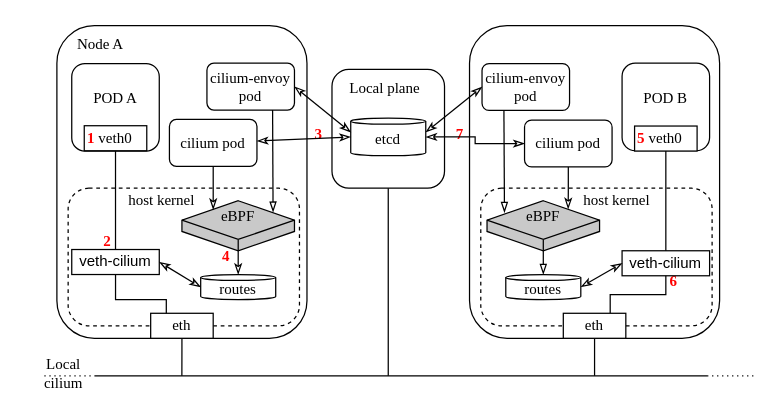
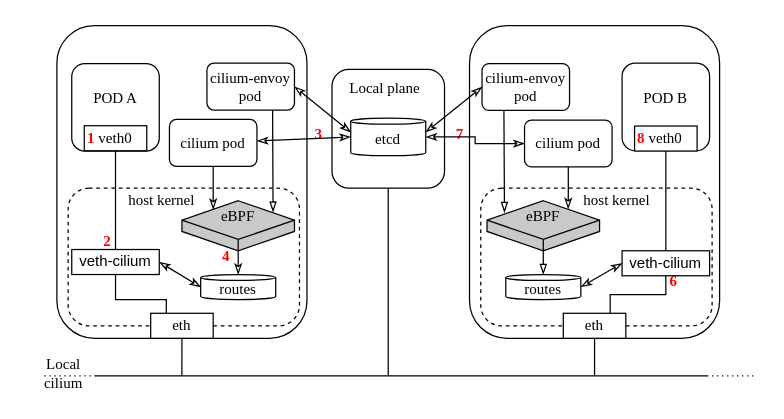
  <mxCell id="0" />
  <mxCell id="1" parent="0" />
  <mxCell id="2" value="" style="rounded=1;whiteSpace=wrap;html=1;fillColor=none;" parent="1" vertex="1"><mxGeometry x="45" y="20" width="200" height="250" as="geometry" /></mxCell>
  <mxCell id="3" value="" style="rounded=1;whiteSpace=wrap;html=1;fillColor=none;dashed=1;" vertex="1" parent="1"><mxGeometry x="54" y="150" width="185" height="110" as="geometry" /></mxCell>
  <mxCell id="4" style="edgeStyle=orthogonalEdgeStyle;rounded=0;orthogonalLoop=1;jettySize=auto;html=1;exitX=0.5;exitY=1;exitDx=0;exitDy=0;entryX=0.5;entryY=0;entryDx=0;entryDy=0;endArrow=none;endFill=0;" edge="1" parent="1" source="5" target="27"><mxGeometry relative="1" as="geometry" /></mxCell>
  <mxCell id="5" value="&lt;font face=&quot;newcomputermodern&quot;&gt;POD A&lt;br&gt;&lt;br&gt;&lt;/font&gt;" style="rounded=1;whiteSpace=wrap;html=1;fillColor=none;" parent="1" vertex="1"><mxGeometry x="56.88" y="50.25" width="70" height="70" as="geometry" /></mxCell>
  <mxCell id="6" style="edgeStyle=orthogonalEdgeStyle;rounded=0;orthogonalLoop=1;jettySize=auto;html=1;exitX=0.5;exitY=1;exitDx=0;exitDy=0;endArrow=none;endFill=0;strokeColor=#000000;strokeWidth=1;" parent="1" source="2" edge="1"><mxGeometry relative="1" as="geometry"><mxPoint x="144.952" y="300" as="targetPoint" /><Array as="points"><mxPoint x="145" y="280" /><mxPoint x="145" y="280" /></Array></mxGeometry></mxCell>
- <mxCell id="7" value="&lt;font face=&quot;newcomputermodern&quot;&gt;Node A&lt;/font&gt;" style="text;html=1;align=center;verticalAlign=middle;whiteSpace=wrap;rounded=0;" parent="1" vertex="1"><mxGeometry x="50" y="20" width="60" height="30" as="geometry" /></mxCell>
  <mxCell id="8" value="&lt;div&gt;veth0&lt;/div&gt;" style="rounded=0;whiteSpace=wrap;html=1;fontFamily=newcomputermodern;" parent="1" vertex="1"><mxGeometry x="66.88" y="100" width="50" height="20" as="geometry" /></mxCell>
  <mxCell id="9" value="eth" style="rounded=0;whiteSpace=wrap;html=1;fontFamily=newcomputermodern;" parent="1" vertex="1"><mxGeometry x="120" y="250" width="50" height="20" as="geometry" /></mxCell>
  <mxCell id="10" value="" style="endArrow=none;html=1;rounded=0;" parent="1" edge="1"><mxGeometry width="50" height="50" relative="1" as="geometry"><mxPoint x="75" y="300" as="sourcePoint" /><mxPoint x="565" y="300" as="targetPoint" /></mxGeometry></mxCell>
  <mxCell id="11" value="&lt;font face=&quot;newcomputermodern&quot;&gt;Local cilium&lt;/font&gt;" style="text;html=1;align=center;verticalAlign=middle;whiteSpace=wrap;rounded=0;" parent="1" vertex="1"><mxGeometry x="20" y="283" width="61" height="30" as="geometry" /></mxCell>
  <mxCell id="12" value="" style="endArrow=none;dashed=1;html=1;dashPattern=1 3;strokeWidth=1;rounded=0;" parent="1" edge="1"><mxGeometry width="50" height="50" relative="1" as="geometry"><mxPoint x="35" y="300" as="sourcePoint" /><mxPoint x="75" y="300" as="targetPoint" /></mxGeometry></mxCell>
  <mxCell id="13" style="rounded=0;orthogonalLoop=1;jettySize=auto;html=1;endArrow=none;endFill=0;" edge="1" parent="1" source="14"><mxGeometry relative="1" as="geometry"><mxPoint x="310" y="300" as="targetPoint" /></mxGeometry></mxCell>
  <mxCell id="14" value="" style="rounded=1;whiteSpace=wrap;html=1;fillColor=none;" parent="1" vertex="1"><mxGeometry x="265" y="55" width="90" height="95" as="geometry" /></mxCell>
  <mxCell id="15" value="&lt;font face=&quot;newcomputermodern&quot;&gt;Local plane&lt;/font&gt;" style="text;html=1;align=center;verticalAlign=middle;whiteSpace=wrap;rounded=0;" parent="1" vertex="1"><mxGeometry x="265" y="55" width="85" height="30" as="geometry" /></mxCell>
  <mxCell id="16" value="&lt;font face=&quot;newcomputermodern&quot;&gt;&lt;b&gt;1&lt;/b&gt;&lt;/font&gt;" style="text;html=1;align=center;verticalAlign=middle;resizable=0;points=[];autosize=1;strokeColor=none;fillColor=none;fontColor=#FF0000;" parent="1" vertex="1"><mxGeometry x="56.88" y="95" width="30" height="30" as="geometry" /></mxCell>
  <mxCell id="17" value="&lt;font face=&quot;newcomputermodern&quot;&gt;&lt;b&gt;3&lt;/b&gt;&lt;/font&gt;" style="text;html=1;align=center;verticalAlign=middle;resizable=0;points=[];autosize=1;strokeColor=none;fillColor=none;fontColor=#FF0000;" parent="1" vertex="1"><mxGeometry x="239" y="92" width="30" height="30" as="geometry" /></mxCell>
  <mxCell id="18" value="&lt;font face=&quot;newcomputermodern&quot;&gt;&lt;b&gt;4&lt;/b&gt;&lt;/font&gt;" style="text;html=1;align=center;verticalAlign=middle;resizable=0;points=[];autosize=1;strokeColor=none;fillColor=none;fontColor=#FF0000;" parent="1" vertex="1"><mxGeometry x="165" y="190" width="30" height="30" as="geometry" /></mxCell>
  <mxCell id="19" value="&lt;font face=&quot;newcomputermodern&quot;&gt;&lt;b&gt;2&lt;/b&gt;&lt;/font&gt;" style="text;html=1;align=center;verticalAlign=middle;resizable=0;points=[];autosize=1;strokeColor=none;fillColor=none;fontColor=#FF0000;" parent="1" vertex="1"><mxGeometry x="69.88" y="178" width="30" height="30" as="geometry" /></mxCell>
  <mxCell id="20" value="&lt;font face=&quot;newcomputermodern&quot;&gt;host&amp;nbsp;&lt;/font&gt;&lt;span style=&quot;font-family: In3PIRM6Ry9xPag5o0V2; background-color: initial;&quot;&gt;kernel&lt;/span&gt;" style="text;html=1;align=center;verticalAlign=middle;whiteSpace=wrap;rounded=0;" parent="1" vertex="1"><mxGeometry x="94.88" y="150" width="68.12" height="20" as="geometry" /></mxCell>
  <mxCell id="21" value="&lt;font face=&quot;newcomputermodern&quot;&gt;&lt;b&gt;6&lt;/b&gt;&lt;/font&gt;" style="text;html=1;align=center;verticalAlign=middle;resizable=0;points=[];autosize=1;strokeColor=none;fillColor=none;fontColor=#FF0000;" parent="1" vertex="1"><mxGeometry x="523.12" y="210" width="30" height="30" as="geometry" /></mxCell>
  <mxCell id="22" value="&lt;font face=&quot;newcomputermodern&quot;&gt;&lt;b&gt;7&lt;/b&gt;&lt;/font&gt;" style="text;html=1;align=center;verticalAlign=middle;resizable=0;points=[];autosize=1;strokeColor=none;fillColor=none;fontColor=#FF0000;" parent="1" vertex="1"><mxGeometry x="352" y="92.25" width="30" height="30" as="geometry" /></mxCell>
  <mxCell id="23" value="" style="endArrow=none;dashed=1;html=1;dashPattern=1 3;strokeWidth=1;rounded=0;" edge="1" parent="1"><mxGeometry width="50" height="50" relative="1" as="geometry"><mxPoint x="565" y="300" as="sourcePoint" /><mxPoint x="605" y="300" as="targetPoint" /></mxGeometry></mxCell>
  <mxCell id="24" value="&lt;font face=&quot;newcomputermodern&quot;&gt;cilium pod&lt;/font&gt;" style="rounded=1;whiteSpace=wrap;html=1;fillColor=none;" vertex="1" parent="1"><mxGeometry x="135" y="95" width="70" height="37.5" as="geometry" /></mxCell>
  <mxCell id="25" value="&lt;font face=&quot;newcomputermodern&quot;&gt;cilium-envoy pod&lt;/font&gt;" style="rounded=1;whiteSpace=wrap;html=1;fillColor=none;" vertex="1" parent="1"><mxGeometry x="165" y="50" width="70" height="37.5" as="geometry" /></mxCell>
  <mxCell id="26" style="edgeStyle=orthogonalEdgeStyle;rounded=0;orthogonalLoop=1;jettySize=auto;html=1;entryX=0.25;entryY=0;entryDx=0;entryDy=0;endArrow=none;endFill=0;" edge="1" parent="1" source="27" target="9"><mxGeometry relative="1" as="geometry" /></mxCell>
  <mxCell id="27" value="veth-cilium" style="rounded=0;whiteSpace=wrap;html=1;fillColor=none;" vertex="1" parent="1"><mxGeometry x="56.88" y="199" width="70" height="20" as="geometry" /></mxCell>
  <mxCell id="28" value="&lt;font face=&quot;newcomputermodern&quot;&gt;eBPF&lt;br&gt;&lt;br&gt;&lt;/font&gt;" style="html=1;whiteSpace=wrap;shape=isoCube2;backgroundOutline=1;isoAngle=10.833;fillColor=#C9C9C9;" vertex="1" parent="1"><mxGeometry x="145" y="160" width="90" height="40" as="geometry" /></mxCell>
  <mxCell id="29" style="rounded=0;orthogonalLoop=1;jettySize=auto;html=1;exitX=1;exitY=0;exitDx=0;exitDy=11.194;exitPerimeter=0;entryX=0;entryY=0.5;entryDx=0;entryDy=0;startArrow=classicThin;startFill=0;endArrow=classicThin;endFill=0;" edge="1" parent="1" source="30" target="48"><mxGeometry relative="1" as="geometry" /></mxCell>
  <mxCell id="30" value="&lt;font face=&quot;newcomputermodern&quot;&gt;etcd&lt;/font&gt;" style="shape=cylinder3;whiteSpace=wrap;html=1;boundedLbl=1;backgroundOutline=1;size=2.389;" vertex="1" parent="1"><mxGeometry x="280" y="94" width="60" height="30" as="geometry" /></mxCell>
  <mxCell id="31" style="rounded=0;orthogonalLoop=1;jettySize=auto;html=1;exitX=0;exitY=0.5;exitDx=0;exitDy=0;exitPerimeter=0;entryX=1;entryY=0.5;entryDx=0;entryDy=0;endArrow=classicThin;endFill=0;startArrow=classicThin;startFill=0;" edge="1" parent="1" source="32" target="27"><mxGeometry relative="1" as="geometry" /></mxCell>
  <mxCell id="32" value="&lt;font face=&quot;newcomputermodern&quot;&gt;routes&lt;/font&gt;" style="shape=cylinder3;whiteSpace=wrap;html=1;boundedLbl=1;backgroundOutline=1;size=2.389;" vertex="1" parent="1"><mxGeometry x="160" y="219" width="60" height="20" as="geometry" /></mxCell>
  <mxCell id="33" style="rounded=0;orthogonalLoop=1;jettySize=auto;html=1;entryX=0.5;entryY=0;entryDx=0;entryDy=0;entryPerimeter=0;endArrow=classicThin;endFill=0;" edge="1" parent="1" source="28" target="32"><mxGeometry relative="1" as="geometry" /></mxCell>
  <mxCell id="34" style="rounded=0;orthogonalLoop=1;jettySize=auto;html=1;entryX=0;entryY=0;entryDx=0;entryDy=11.194;entryPerimeter=0;exitX=1;exitY=0.5;exitDx=0;exitDy=0;endArrow=classicThin;endFill=0;startArrow=classicThin;startFill=0;" edge="1" parent="1" source="25" target="30"><mxGeometry relative="1" as="geometry" /></mxCell>
  <mxCell id="35" style="rounded=0;orthogonalLoop=1;jettySize=auto;html=1;entryX=0;entryY=0.5;entryDx=0;entryDy=0;entryPerimeter=0;endArrow=classicThin;endFill=0;startArrow=classicThin;startFill=0;" edge="1" parent="1" source="24" target="30"><mxGeometry relative="1" as="geometry" /></mxCell>
  <mxCell id="36" style="rounded=0;orthogonalLoop=1;jettySize=auto;html=1;entryX=0.278;entryY=0.178;entryDx=0;entryDy=0;entryPerimeter=0;endArrow=classicThin;endFill=0;" edge="1" parent="1" source="24" target="28"><mxGeometry relative="1" as="geometry" /></mxCell>
  <mxCell id="37" style="rounded=0;orthogonalLoop=1;jettySize=auto;html=1;exitX=0.75;exitY=1;exitDx=0;exitDy=0;entryX=0.81;entryY=0.228;entryDx=0;entryDy=0;entryPerimeter=0;endArrow=blockThin;endFill=0;" edge="1" parent="1" source="25" target="28"><mxGeometry relative="1" as="geometry" /></mxCell>
  <mxCell id="38" value="" style="rounded=1;whiteSpace=wrap;html=1;fillColor=none;" vertex="1" parent="1"><mxGeometry x="375" y="20" width="200" height="250" as="geometry" /></mxCell>
  <mxCell id="39" value="" style="rounded=1;whiteSpace=wrap;html=1;fillColor=none;dashed=1;" vertex="1" parent="1"><mxGeometry x="384" y="150" width="185" height="110" as="geometry" /></mxCell>
  <mxCell id="40" style="edgeStyle=orthogonalEdgeStyle;rounded=0;orthogonalLoop=1;jettySize=auto;html=1;exitX=0.5;exitY=1;exitDx=0;exitDy=0;entryX=0.5;entryY=0;entryDx=0;entryDy=0;endArrow=none;endFill=0;" edge="1" parent="1" source="41" target="49"><mxGeometry relative="1" as="geometry" /></mxCell>
  <mxCell id="41" value="&lt;font face=&quot;newcomputermodern&quot;&gt;POD B&lt;br&gt;&lt;br&gt;&lt;/font&gt;" style="rounded=1;whiteSpace=wrap;html=1;fillColor=none;" vertex="1" parent="1"><mxGeometry x="497" y="50" width="70" height="70" as="geometry" /></mxCell>
  <mxCell id="42" value="&lt;div&gt;veth0&lt;/div&gt;" style="rounded=0;whiteSpace=wrap;html=1;fontFamily=newcomputermodern;" vertex="1" parent="1"><mxGeometry x="507" y="100.25" width="50" height="20" as="geometry" /></mxCell>
  <mxCell id="43" style="edgeStyle=orthogonalEdgeStyle;rounded=0;orthogonalLoop=1;jettySize=auto;html=1;endArrow=none;endFill=0;" edge="1" parent="1" source="45"><mxGeometry relative="1" as="geometry"><mxPoint x="475" y="300" as="targetPoint" /></mxGeometry></mxCell>
  <mxCell id="44" style="edgeStyle=elbowEdgeStyle;rounded=0;orthogonalLoop=1;jettySize=auto;html=1;exitX=0.75;exitY=0;exitDx=0;exitDy=0;entryX=0.5;entryY=1;entryDx=0;entryDy=0;elbow=vertical;endArrow=none;endFill=0;" edge="1" parent="1" source="45" target="49"><mxGeometry relative="1" as="geometry" /></mxCell>
  <mxCell id="45" value="eth" style="rounded=0;whiteSpace=wrap;html=1;fontFamily=newcomputermodern;" vertex="1" parent="1"><mxGeometry x="450" y="250" width="50" height="20" as="geometry" /></mxCell>
  <mxCell id="46" value="&lt;font face=&quot;newcomputermodern&quot;&gt;host&amp;nbsp;&lt;/font&gt;&lt;span style=&quot;font-family: In3PIRM6Ry9xPag5o0V2; background-color: initial;&quot;&gt;kernel&lt;/span&gt;" style="text;html=1;align=center;verticalAlign=middle;whiteSpace=wrap;rounded=0;" vertex="1" parent="1"><mxGeometry x="459" y="150" width="68.12" height="20" as="geometry" /></mxCell>
  <mxCell id="47" value="&lt;font face=&quot;newcomputermodern&quot;&gt;cilium pod&lt;/font&gt;" style="rounded=1;whiteSpace=wrap;html=1;fillColor=none;" vertex="1" parent="1"><mxGeometry x="419" y="95.5" width="70" height="37.5" as="geometry" /></mxCell>
  <mxCell id="48" value="&lt;font face=&quot;newcomputermodern&quot;&gt;cilium-envoy pod&lt;/font&gt;" style="rounded=1;whiteSpace=wrap;html=1;fillColor=none;" vertex="1" parent="1"><mxGeometry x="385" y="50.25" width="70" height="37.5" as="geometry" /></mxCell>
  <mxCell id="49" value="veth-cilium" style="rounded=0;whiteSpace=wrap;html=1;fillColor=none;" vertex="1" parent="1"><mxGeometry x="497" y="200" width="70" height="20" as="geometry" /></mxCell>
  <mxCell id="50" value="&lt;font face=&quot;newcomputermodern&quot;&gt;eBPF&lt;br&gt;&lt;br&gt;&lt;/font&gt;" style="html=1;whiteSpace=wrap;shape=isoCube2;backgroundOutline=1;isoAngle=10.833;fillColor=#C9C9C9;" vertex="1" parent="1"><mxGeometry x="389" y="160" width="90" height="40" as="geometry" /></mxCell>
  <mxCell id="51" style="rounded=0;orthogonalLoop=1;jettySize=auto;html=1;exitX=0.25;exitY=1;exitDx=0;exitDy=0;entryX=0.155;entryY=0.237;entryDx=0;entryDy=0;entryPerimeter=0;endArrow=blockThin;endFill=0;" edge="1" parent="1" source="48" target="50"><mxGeometry relative="1" as="geometry" /></mxCell>
  <mxCell id="52" style="edgeStyle=orthogonalEdgeStyle;rounded=0;orthogonalLoop=1;jettySize=auto;html=1;entryX=0.721;entryY=0.165;entryDx=0;entryDy=0;entryPerimeter=0;endArrow=classicThin;endFill=0;" edge="1" parent="1" source="47" target="50"><mxGeometry relative="1" as="geometry" /></mxCell>
  <mxCell id="53" style="rounded=0;orthogonalLoop=1;jettySize=auto;html=1;entryX=0;entryY=0.5;entryDx=0;entryDy=0;exitX=1;exitY=0.5;exitDx=0;exitDy=0;exitPerimeter=0;startArrow=classicThin;startFill=0;endArrow=classicThin;endFill=0;" edge="1" parent="1" source="54" target="49"><mxGeometry relative="1" as="geometry" /></mxCell>
  <mxCell id="54" value="&lt;font face=&quot;newcomputermodern&quot;&gt;routes&lt;/font&gt;" style="shape=cylinder3;whiteSpace=wrap;html=1;boundedLbl=1;backgroundOutline=1;size=2.389;" vertex="1" parent="1"><mxGeometry x="404" y="219" width="60" height="20" as="geometry" /></mxCell>
  <mxCell id="55" style="edgeStyle=orthogonalEdgeStyle;rounded=0;orthogonalLoop=1;jettySize=auto;html=1;exitX=0.5;exitY=1;exitDx=0;exitDy=0;exitPerimeter=0;entryX=0.5;entryY=0;entryDx=0;entryDy=0;entryPerimeter=0;endArrow=blockThin;endFill=0;" edge="1" parent="1" source="50" target="54"><mxGeometry relative="1" as="geometry" /></mxCell>
- <mxCell id="56" value="&lt;font face=&quot;newcomputermodern&quot;&gt;&lt;b&gt;5&lt;/b&gt;&lt;/font&gt;" style="text;html=1;align=center;verticalAlign=middle;resizable=0;points=[];autosize=1;strokeColor=none;fillColor=none;fontColor=#FF0000;" vertex="1" parent="1"><mxGeometry x="497.12" y="95" width="30" height="30" as="geometry" /></mxCell>
+ <mxCell id="56" value="&lt;font face=&quot;newcomputermodern&quot;&gt;&lt;b&gt;8&lt;/b&gt;&lt;/font&gt;" style="text;html=1;align=center;verticalAlign=middle;resizable=0;points=[];autosize=1;strokeColor=none;fillColor=none;fontColor=#FF0000;" vertex="1" parent="1"><mxGeometry x="497.12" y="95" width="30" height="30" as="geometry" /></mxCell>
  <mxCell id="57" style="edgeStyle=orthogonalEdgeStyle;rounded=0;orthogonalLoop=1;jettySize=auto;html=1;exitX=0;exitY=0.5;exitDx=0;exitDy=0;entryX=1;entryY=0.5;entryDx=0;entryDy=0;entryPerimeter=0;endArrow=classicThin;endFill=0;startArrow=classicThin;startFill=0;" edge="1" parent="1" source="47" target="30"><mxGeometry relative="1" as="geometry" /></mxCell>
